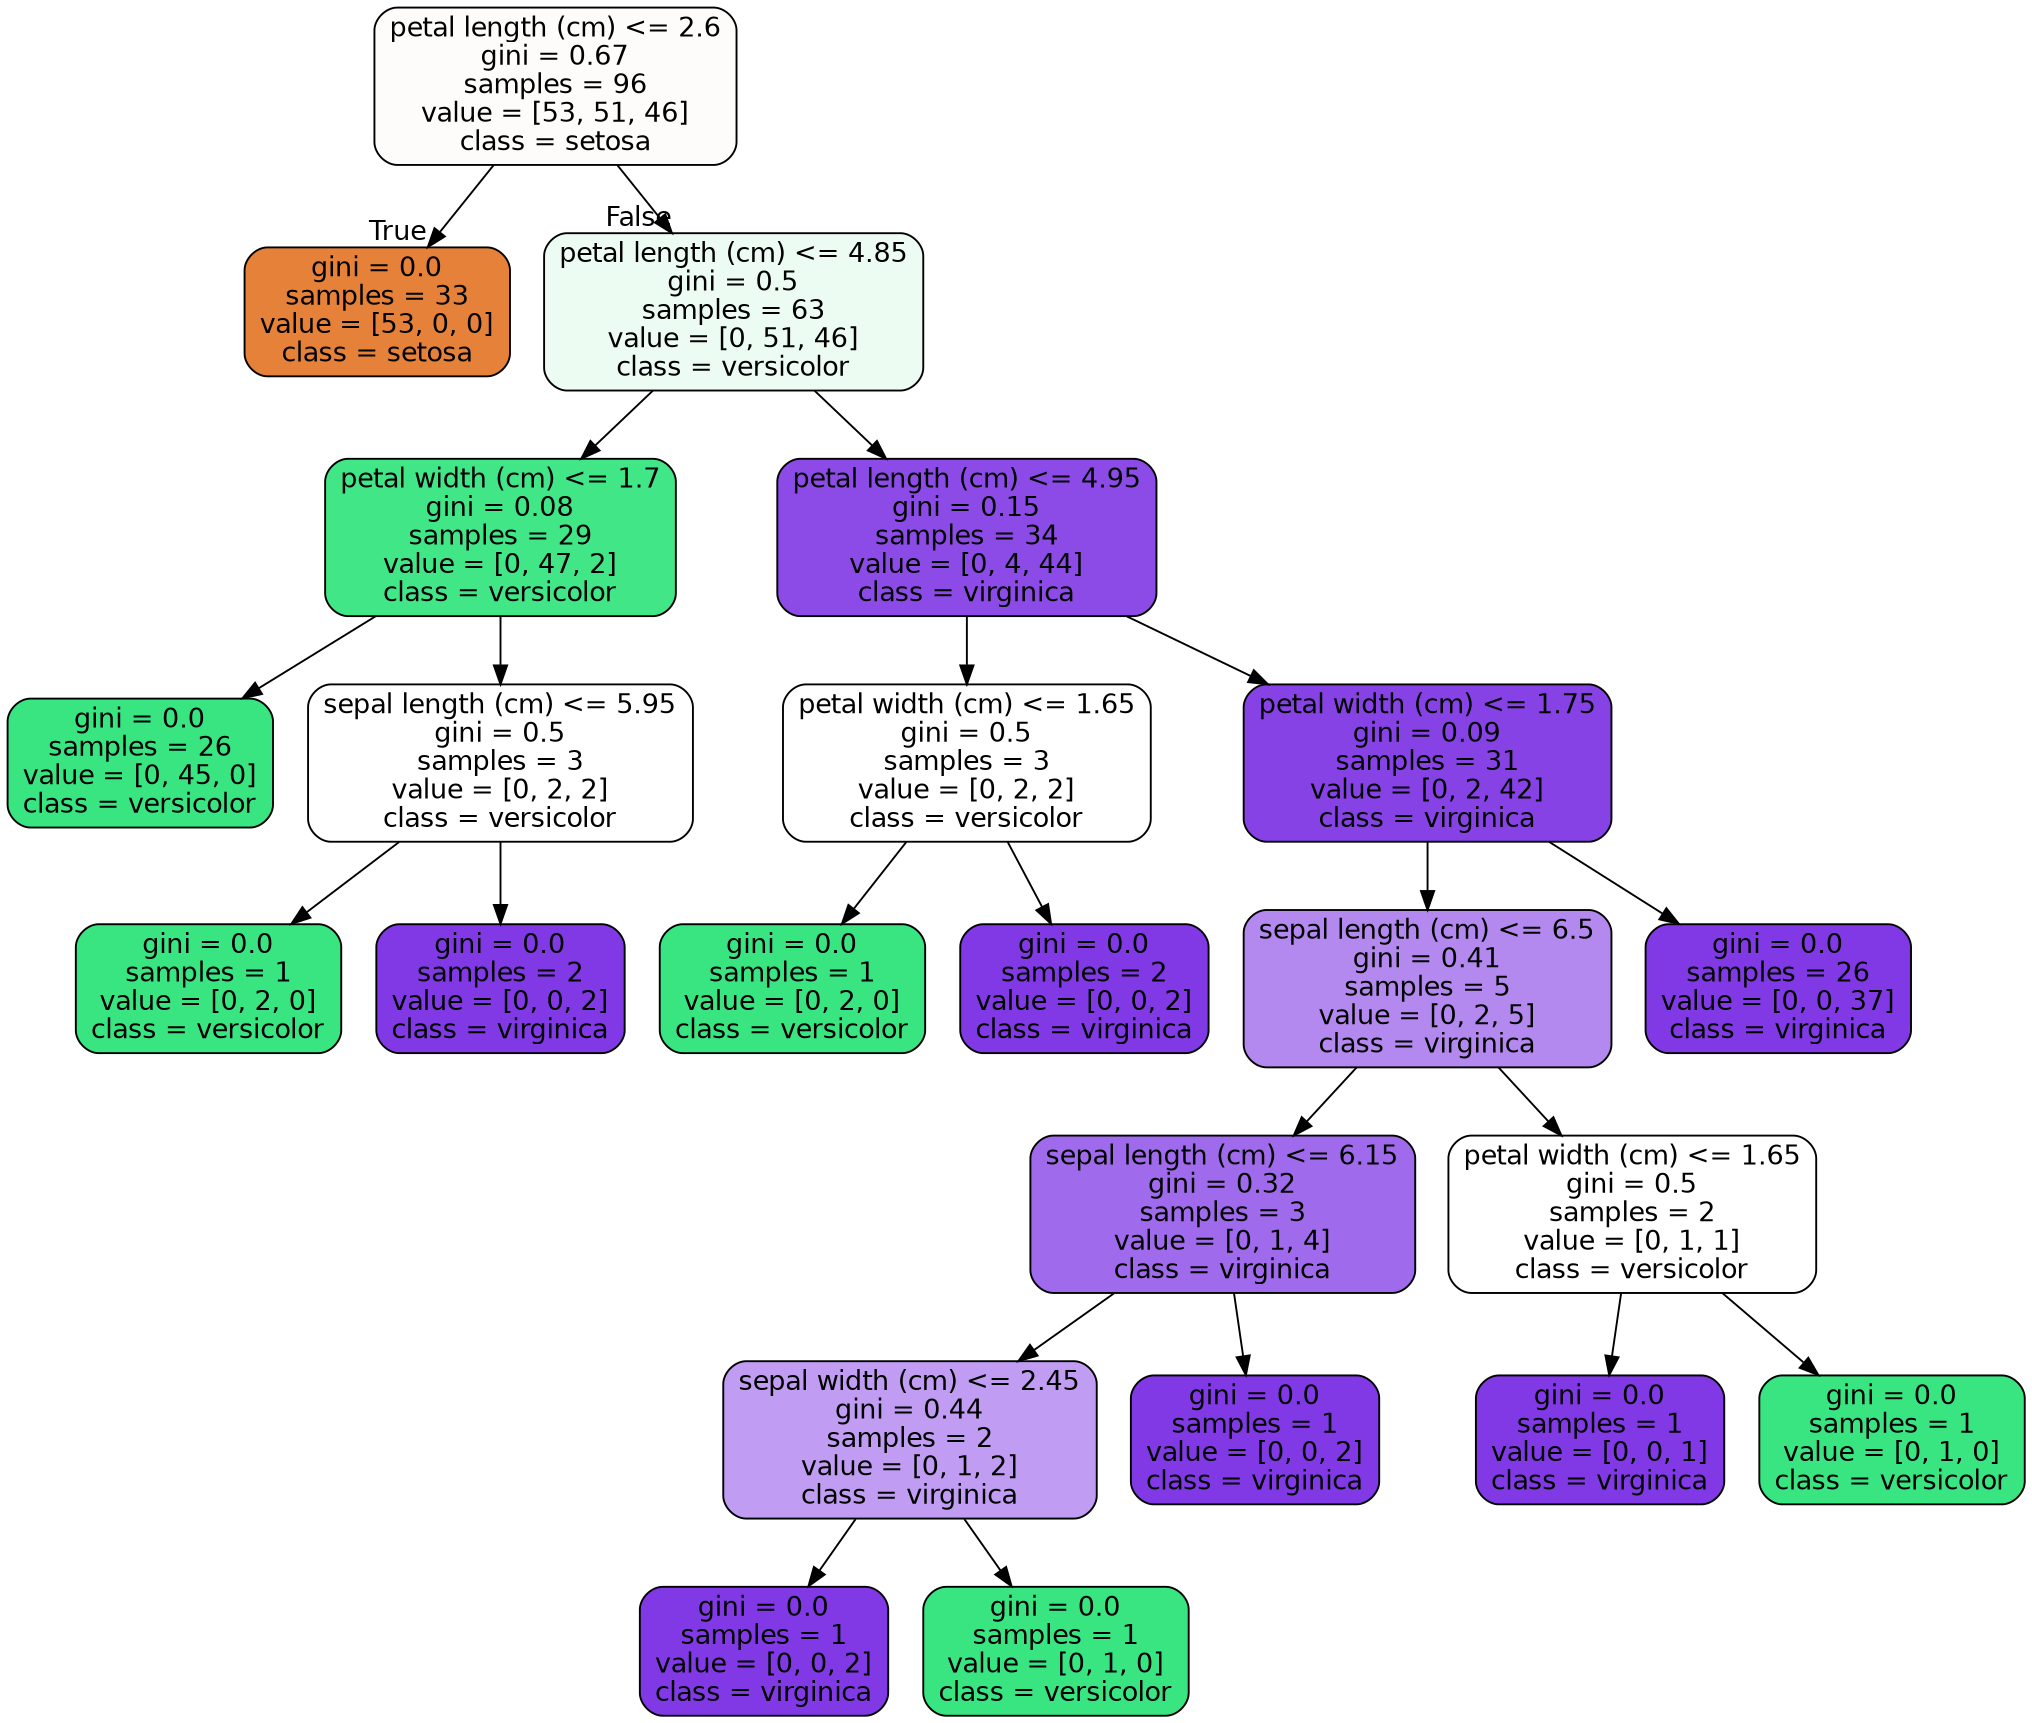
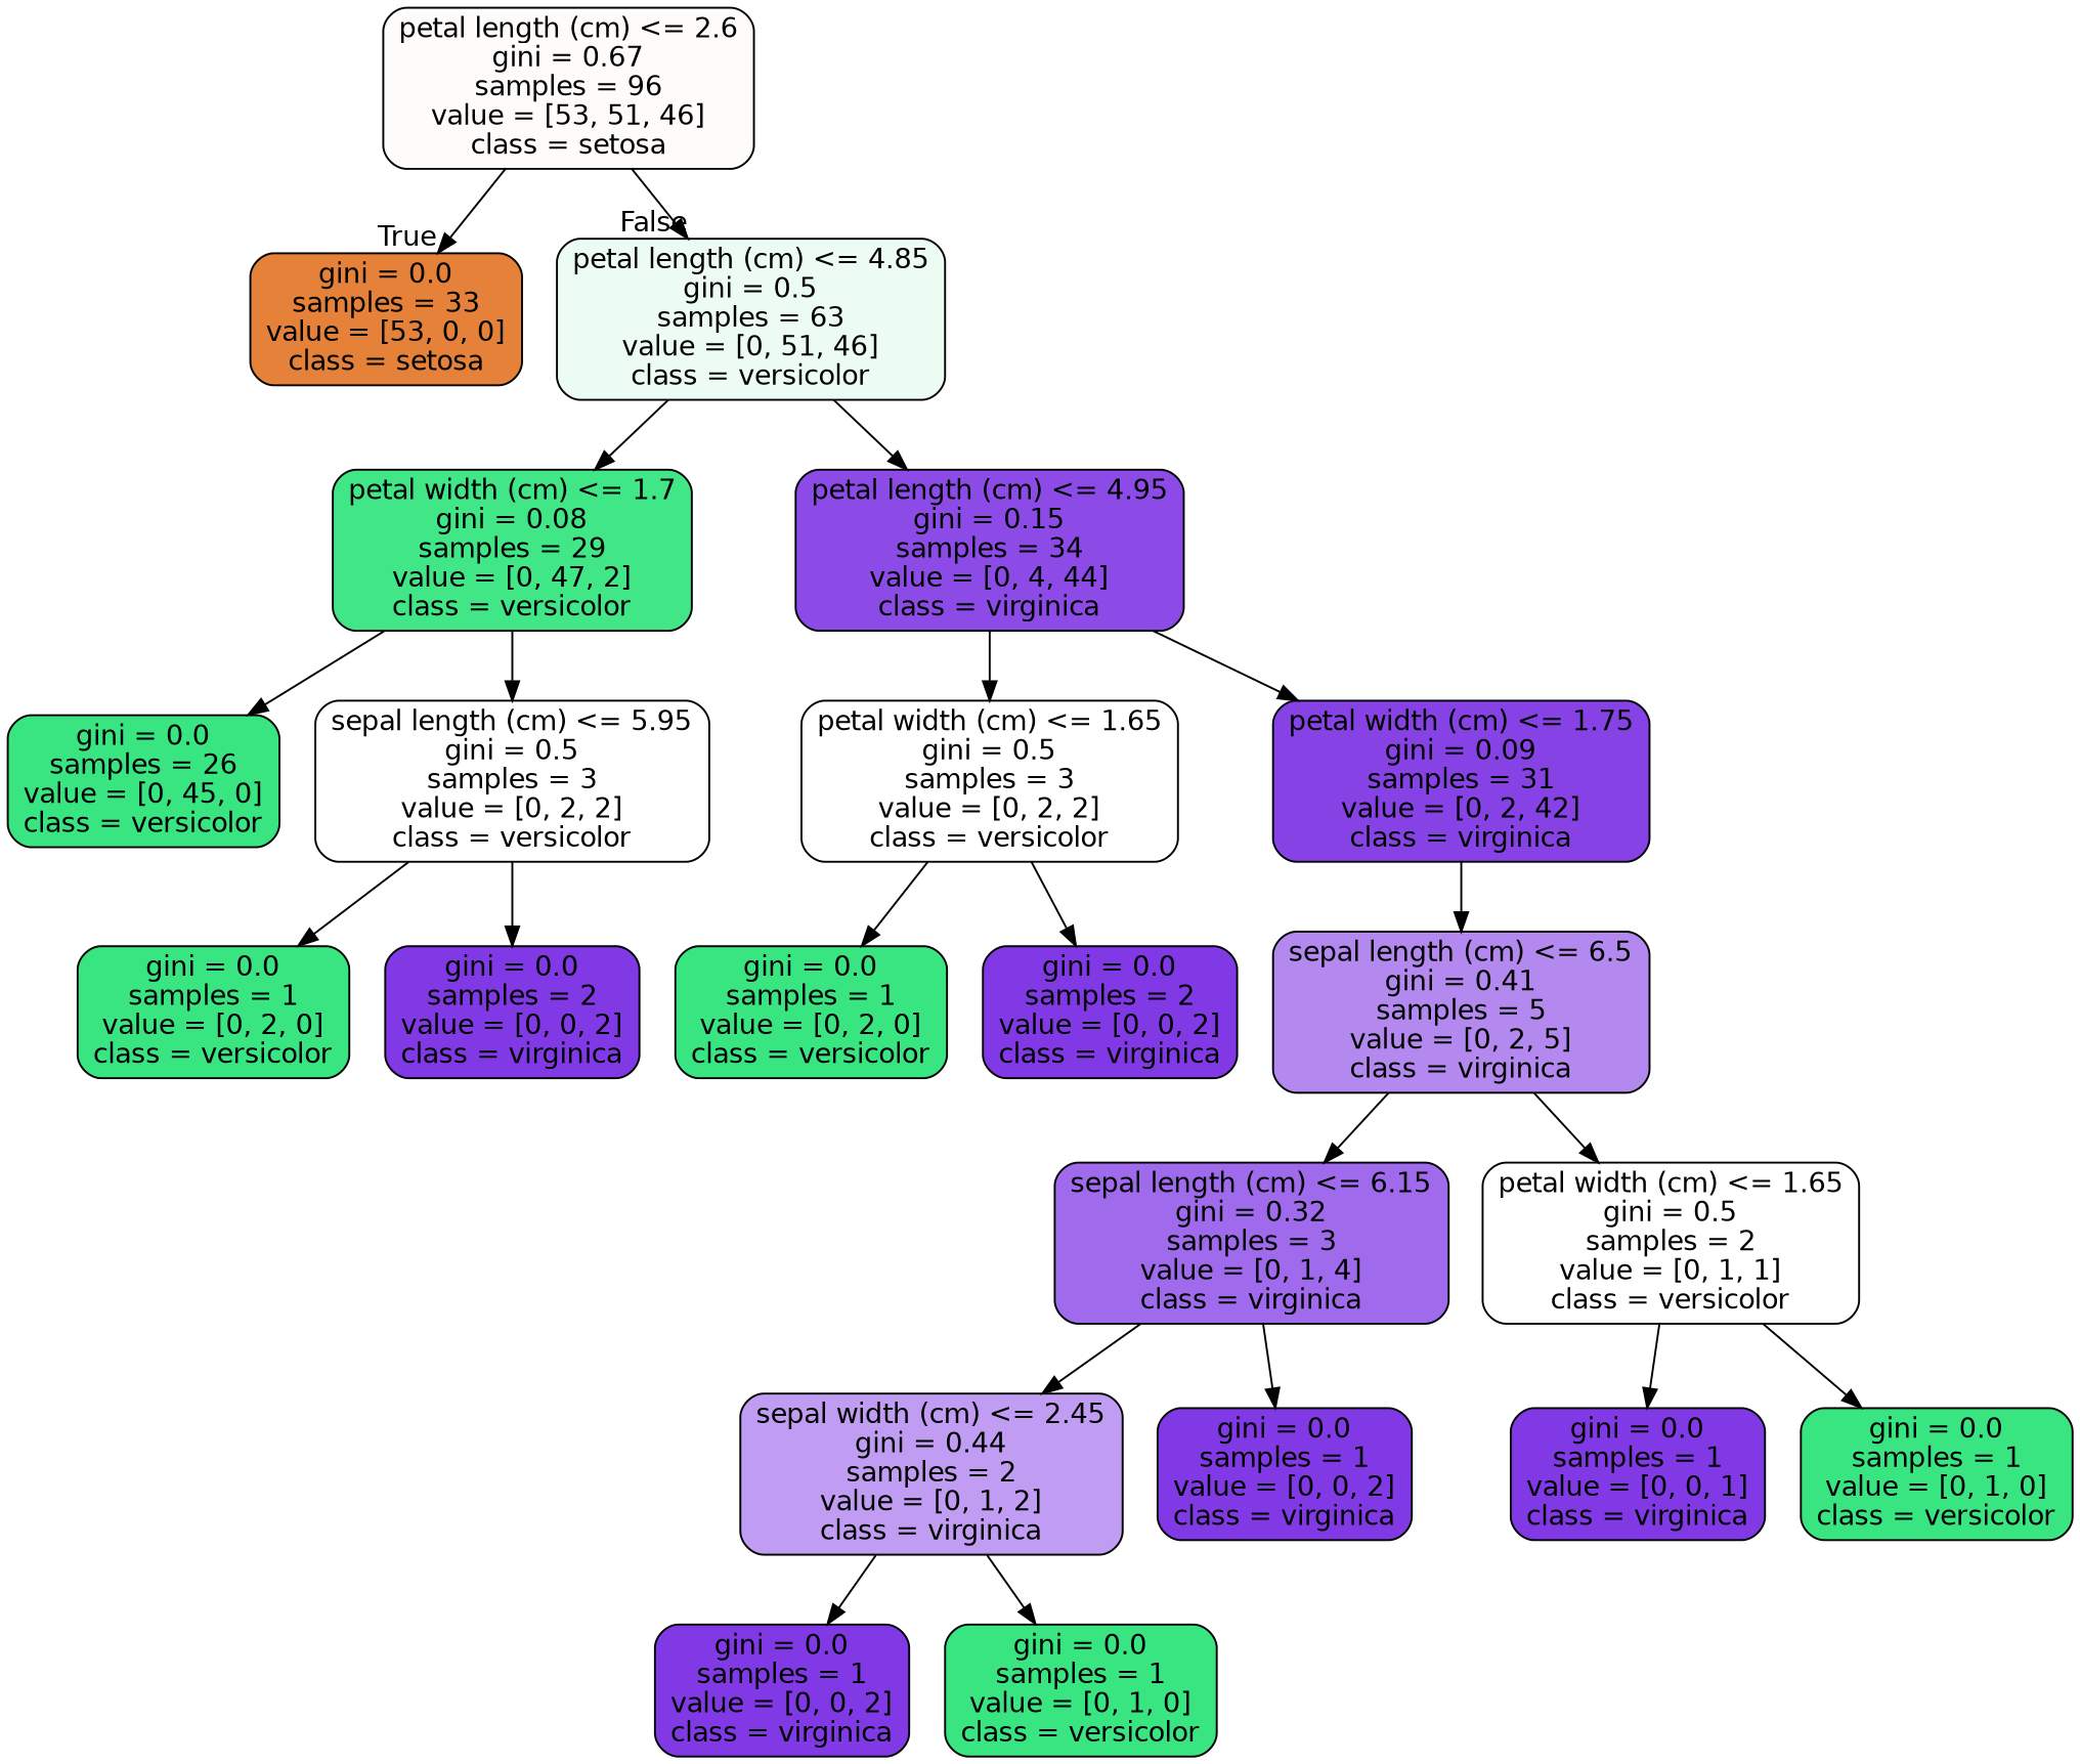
  digraph {
    node [color=black fillcolor="#8139e5" fontname=helvetica shape=box style="filled, rounded"]
    edge [fontname=helvetica]
    n1 [fillcolor="#fefcfb" label="petal length (cm) <= 2.6\ngini = 0.67\nsamples = 96\nvalue = [53, 51, 46]\nclass = setosa"]
    n2 [fillcolor="#e58139" label="gini = 0.0\nsamples = 33\nvalue = [53, 0, 0]\nclass = setosa"]
    n3 [fillcolor="#ecfcf3" label="petal length (cm) <= 4.85\ngini = 0.5\nsamples = 63\nvalue = [0, 51, 46]\nclass = versicolor"]
    n4 [fillcolor="#41e686" label="petal width (cm) <= 1.7\ngini = 0.08\nsamples = 29\nvalue = [0, 47, 2]\nclass = versicolor"]
    n5 [fillcolor="#8c4be7" label="petal length (cm) <= 4.95\ngini = 0.15\nsamples = 34\nvalue = [0, 4, 44]\nclass = virginica"]
    n6 [fillcolor="#39e581" label="gini = 0.0\nsamples = 26\nvalue = [0, 45, 0]\nclass = versicolor"]
    n7 [fillcolor="#ffffff" label="sepal length (cm) <= 5.95\ngini = 0.5\nsamples = 3\nvalue = [0, 2, 2]\nclass = versicolor"]
    n8 [fillcolor="#39e581" label="gini = 0.0\nsamples = 1\nvalue = [0, 2, 0]\nclass = versicolor"]
    n9 [label="gini = 0.0\nsamples = 2\nvalue = [0, 0, 2]\nclass = virginica"]
    n10 [fillcolor="#ffffff" label="petal width (cm) <= 1.65\ngini = 0.5\nsamples = 3\nvalue = [0, 2, 2]\nclass = versicolor"]
    n11 [fillcolor="#8742e6" label="petal width (cm) <= 1.75\ngini = 0.09\nsamples = 31\nvalue = [0, 2, 42]\nclass = virginica"]
    n12 [fillcolor="#39e581" label="gini = 0.0\nsamples = 1\nvalue = [0, 2, 0]\nclass = versicolor"]
    n13 [label="gini = 0.0\nsamples = 2\nvalue = [0, 0, 2]\nclass = virginica"]
    n14 [fillcolor="#b388ef" label="sepal length (cm) <= 6.5\ngini = 0.41\nsamples = 5\nvalue = [0, 2, 5]\nclass = virginica"]
-   n15 [label="gini = 0.0\nsamples = 26\nvalue = [0, 0, 37]\nclass = virginica"]
    n16 [fillcolor="#a06aec" label="sepal length (cm) <= 6.15\ngini = 0.32\nsamples = 3\nvalue = [0, 1, 4]\nclass = virginica"]
    n17 [fillcolor="#ffffff" label="petal width (cm) <= 1.65\ngini = 0.5\nsamples = 2\nvalue = [0, 1, 1]\nclass = versicolor"]
    n18 [fillcolor="#c09cf2" label="sepal width (cm) <= 2.45\ngini = 0.44\nsamples = 2\nvalue = [0, 1, 2]\nclass = virginica"]
    n19 [label="gini = 0.0\nsamples = 1\nvalue = [0, 0, 2]\nclass = virginica"]
    n20 [label="gini = 0.0\nsamples = 1\nvalue = [0, 0, 2]\nclass = virginica"]
    n21 [fillcolor="#39e581" label="gini = 0.0\nsamples = 1\nvalue = [0, 1, 0]\nclass = versicolor"]
    n22 [label="gini = 0.0\nsamples = 1\nvalue = [0, 0, 1]\nclass = virginica"]
    n23 [fillcolor="#39e581" label="gini = 0.0\nsamples = 1\nvalue = [0, 1, 0]\nclass = versicolor"]
    n1 -> n2 [headlabel=True labelangle=45 labeldistance=2.5]
    n1 -> n3 [headlabel=False labelangle=-45 labeldistance=2.5]
    n3 -> n4
    n3 -> n5
    n4 -> n6
    n4 -> n7
    n5 -> n10
    n5 -> n11
    n7 -> n8
    n7 -> n9
    n10 -> n12
    n10 -> n13
    n11 -> n14
-   n11 -> n15
    n14 -> n16
    n14 -> n17
    n16 -> n18
    n16 -> n19
    n17 -> n22
    n17 -> n23
    n18 -> n20
    n18 -> n21
  }
